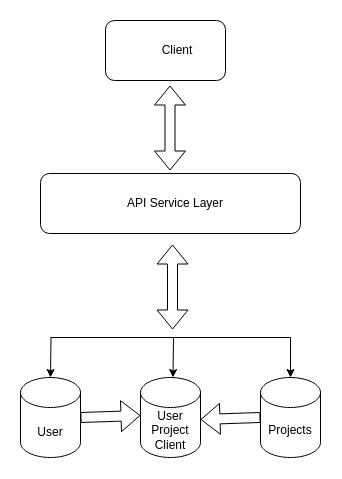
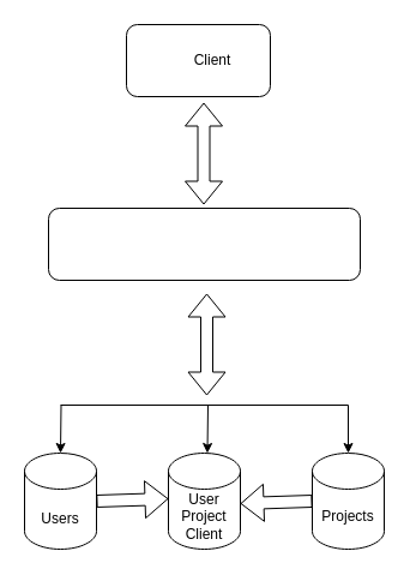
  <mxCell id="0" />
  <mxCell id="1" parent="0" />
  <mxCell id="2" value="" style="shape=cylinder3;whiteSpace=wrap;html=1;boundedLbl=1;backgroundOutline=1;size=15;" vertex="1" parent="1"><mxGeometry x="20" y="377" width="60" height="80" as="geometry" /></mxCell>
- <mxCell id="3" value="User" style="text;html=1;strokeColor=none;fillColor=none;align=center;verticalAlign=middle;whiteSpace=wrap;rounded=0;" vertex="1" parent="1"><mxGeometry x="20" y="417" width="60" height="30" as="geometry" /></mxCell>
+ <mxCell id="3" value="Users" style="text;html=1;strokeColor=none;fillColor=none;align=center;verticalAlign=middle;whiteSpace=wrap;rounded=0;" vertex="1" parent="1"><mxGeometry x="20" y="417" width="60" height="30" as="geometry" /></mxCell>
  <mxCell id="4" value="" style="shape=cylinder3;whiteSpace=wrap;html=1;boundedLbl=1;backgroundOutline=1;size=15;" vertex="1" parent="1"><mxGeometry x="260" y="377" width="60" height="80" as="geometry" /></mxCell>
  <mxCell id="5" value="Projects" style="text;html=1;strokeColor=none;fillColor=none;align=center;verticalAlign=middle;whiteSpace=wrap;rounded=0;" vertex="1" parent="1"><mxGeometry x="260" y="415" width="60" height="30" as="geometry" /></mxCell>
  <mxCell id="6" value="" style="shape=cylinder3;whiteSpace=wrap;html=1;boundedLbl=1;backgroundOutline=1;size=15;" vertex="1" parent="1"><mxGeometry x="140" y="377" width="60" height="80" as="geometry" /></mxCell>
  <mxCell id="7" value="User Project Client" style="text;html=1;strokeColor=none;fillColor=none;align=center;verticalAlign=middle;whiteSpace=wrap;rounded=0;" vertex="1" parent="1"><mxGeometry x="140" y="415" width="60" height="30" as="geometry" /></mxCell>
  <mxCell id="8" value="" style="rounded=1;whiteSpace=wrap;html=1;" vertex="1" parent="1"><mxGeometry x="40" y="173" width="260" height="60" as="geometry" /></mxCell>
- <mxCell id="9" value="API Service Layer" style="text;html=1;strokeColor=none;fillColor=none;align=center;verticalAlign=middle;whiteSpace=wrap;rounded=0;" vertex="1" parent="1"><mxGeometry x="105" y="188" width="140" height="30" as="geometry" /></mxCell>
  <mxCell id="10" value="" style="shape=flexArrow;endArrow=classic;html=1;rounded=0;entryX=0;entryY=0;entryDx=0;entryDy=0;" edge="1" parent="1" target="7"><mxGeometry width="50" height="50" relative="1" as="geometry"><mxPoint x="80" y="417" as="sourcePoint" /><mxPoint x="130" y="367" as="targetPoint" /></mxGeometry></mxCell>
  <mxCell id="11" value="" style="shape=flexArrow;endArrow=classic;html=1;rounded=0;entryX=0;entryY=0;entryDx=0;entryDy=0;" edge="1" parent="1"><mxGeometry width="50" height="50" relative="1" as="geometry"><mxPoint x="260" y="417" as="sourcePoint" /><mxPoint x="200" y="419" as="targetPoint" /></mxGeometry></mxCell>
  <mxCell id="12" value="" style="endArrow=none;html=1;rounded=0;" edge="1" parent="1"><mxGeometry width="50" height="50" relative="1" as="geometry"><mxPoint x="50" y="337" as="sourcePoint" /><mxPoint x="290" y="337" as="targetPoint" /></mxGeometry></mxCell>
  <mxCell id="13" value="" style="endArrow=classic;html=1;rounded=0;entryX=0.5;entryY=0;entryDx=0;entryDy=0;entryPerimeter=0;" edge="1" parent="1" target="4"><mxGeometry width="50" height="50" relative="1" as="geometry"><mxPoint x="290" y="337" as="sourcePoint" /><mxPoint x="340" y="287" as="targetPoint" /></mxGeometry></mxCell>
  <mxCell id="14" value="" style="endArrow=classic;html=1;rounded=0;entryX=0.5;entryY=0;entryDx=0;entryDy=0;entryPerimeter=0;" edge="1" parent="1"><mxGeometry width="50" height="50" relative="1" as="geometry"><mxPoint x="173" y="337" as="sourcePoint" /><mxPoint x="172.5" y="377" as="targetPoint" /></mxGeometry></mxCell>
  <mxCell id="15" value="" style="endArrow=classic;html=1;rounded=0;entryX=0.5;entryY=0;entryDx=0;entryDy=0;entryPerimeter=0;" edge="1" parent="1"><mxGeometry width="50" height="50" relative="1" as="geometry"><mxPoint x="50.5" y="337" as="sourcePoint" /><mxPoint x="50" y="377" as="targetPoint" /></mxGeometry></mxCell>
  <mxCell id="16" value="" style="shape=flexArrow;endArrow=classic;startArrow=classic;html=1;rounded=0;" edge="1" parent="1"><mxGeometry width="100" height="100" relative="1" as="geometry"><mxPoint x="172" y="329" as="sourcePoint" /><mxPoint x="172" y="244" as="targetPoint" /></mxGeometry></mxCell>
  <mxCell id="17" value="" style="rounded=1;whiteSpace=wrap;html=1;" vertex="1" parent="1"><mxGeometry x="105" y="20" width="120" height="60" as="geometry" /></mxCell>
  <mxCell id="18" value="Client" style="text;html=1;strokeColor=none;fillColor=none;align=center;verticalAlign=middle;whiteSpace=wrap;rounded=0;" vertex="1" parent="1"><mxGeometry x="147" y="35" width="60" height="30" as="geometry" /></mxCell>
  <mxCell id="19" value="" style="shape=flexArrow;endArrow=classic;startArrow=classic;html=1;rounded=0;" edge="1" parent="1"><mxGeometry width="100" height="100" relative="1" as="geometry"><mxPoint x="169.5" y="170" as="sourcePoint" /><mxPoint x="169.5" y="85" as="targetPoint" /></mxGeometry></mxCell>
